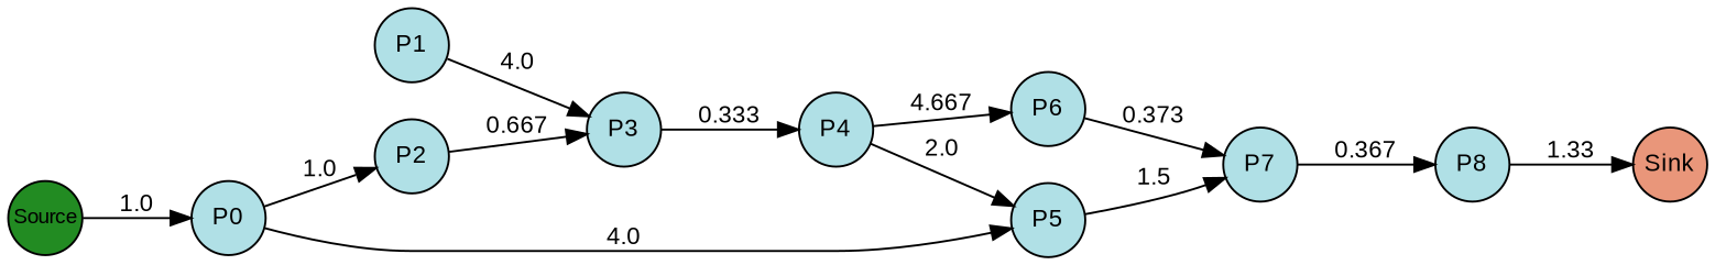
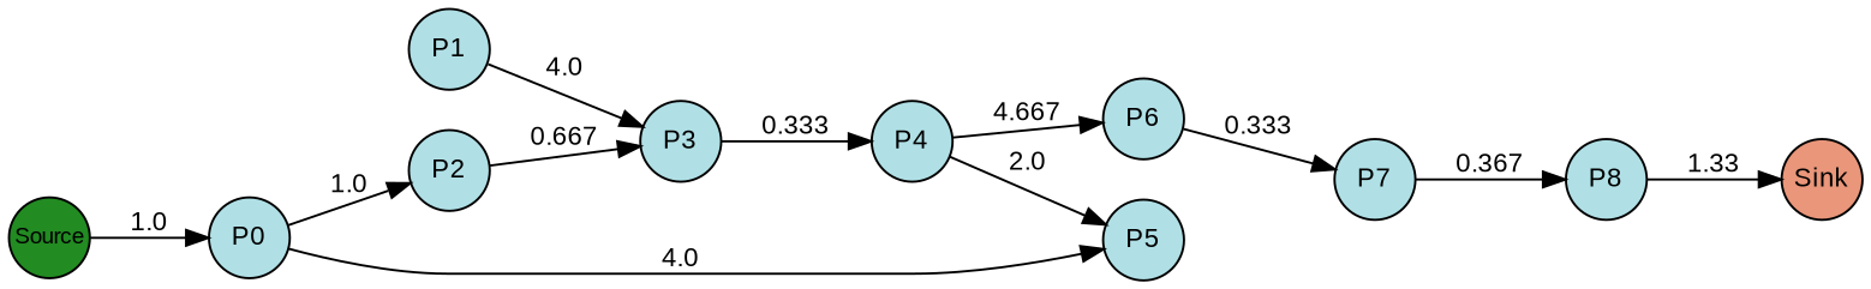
  digraph {
    rankdir=LR
    splines=true
    node [fillcolor=powderblue fixedsize=true fontcolor=black fontname=arial fontsize=12 margin=0 shape=circle style=filled]
    edge [fontcolor=black fontname=arial fontsize=12 margin=0]
    n1 [fillcolor=forestgreen fontsize=10 label=Source width=0.5]
    n2 [label=P0 width=0.5]
    n3 [label=P1 width=0.5]
    n4 [label=P2 width=0.5]
    n5 [label=P3 width=0.5]
    n6 [label=P4 width=0.5]
    n7 [label=P5 width=0.5]
    n8 [label=P6 width=0.5]
    n9 [label=P7 width=0.5]
    n10 [label=P8 width=0.5]
    n11 [fillcolor=darksalmon label=Sink width=0.5]
    subgraph sub_1 {
      rank=same
      n1
    }
    subgraph sub_2 {
      rank=same
      n2
    }
    subgraph sub_3 {
      rank=same
      n3
      n4
    }
    subgraph sub_4 {
      rank=same
      n5
    }
    subgraph sub_5 {
      rank=same
      n6
    }
    subgraph sub_6 {
      rank=same
      n7
      n8
    }
    subgraph sub_7 {
      rank=same
      n9
    }
    subgraph sub_8 {
      rank=same
      n10
    }
    subgraph sub_9 {
      rank=same
      n11
    }
    n1 -> n2 [label=1.0]
    n2 -> n4 [label=1.0]
    n2 -> n7 [label=4.0]
    n3 -> n5 [label=4.0]
    n4 -> n5 [label=0.667]
    n5 -> n6 [label=0.333]
    n6 -> n7 [label=2.0]
    n6 -> n8 [label=4.667]
-   n7 -> n9 [label=1.5]
-   n8 -> n9 [label=0.373]
+   n8 -> n9 [label=0.333]
    n9 -> n10 [label=0.367]
    n10 -> n11 [label=1.33]
  }
